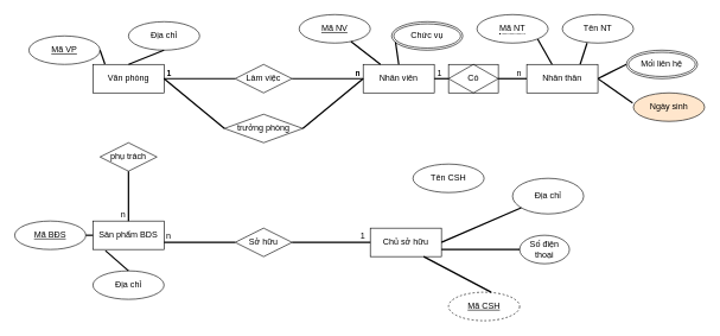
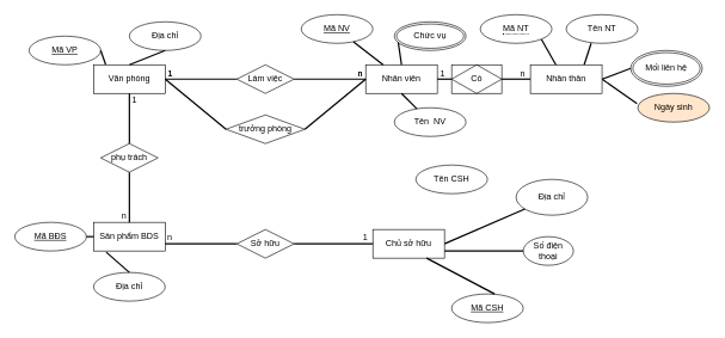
  <mxCell id="0" />
  <mxCell id="1" parent="0" />
  <mxCell id="2" value="Văn phòng" style="whiteSpace=wrap;html=1;align=center;" vertex="1" parent="1"><mxGeometry x="130" y="90" width="100" height="40" as="geometry" /></mxCell>
  <mxCell id="3" value="Nhân viên" style="whiteSpace=wrap;html=1;align=center;" vertex="1" parent="1"><mxGeometry x="510" y="90" width="100" height="40" as="geometry" /></mxCell>
  <mxCell id="4" value="Sản phẩm BDS" style="whiteSpace=wrap;html=1;align=center;" vertex="1" parent="1"><mxGeometry x="130" y="310" width="100" height="40" as="geometry" /></mxCell>
  <mxCell id="5" value="Chủ sở hữu" style="whiteSpace=wrap;html=1;align=center;" vertex="1" parent="1"><mxGeometry x="520" y="320" width="100" height="40" as="geometry" /></mxCell>
  <mxCell id="6" value="Mã VP" style="ellipse;whiteSpace=wrap;html=1;align=center;fontStyle=4;" vertex="1" parent="1"><mxGeometry x="40" y="50" width="100" height="40" as="geometry" /></mxCell>
  <mxCell id="7" value="Địa chỉ" style="ellipse;whiteSpace=wrap;html=1;align=center;" vertex="1" parent="1"><mxGeometry y="30" width="100" height="40" as="geometry" x="180" /></mxCell>
  <mxCell id="8" value="Mã NV" style="ellipse;whiteSpace=wrap;html=1;align=center;fontStyle=4;" vertex="1" parent="1"><mxGeometry x="420" width="100" height="40" as="geometry" y="20" /></mxCell>
+ <mxCell id="9" value="Tên&amp;nbsp; NV" style="ellipse;whiteSpace=wrap;html=1;align=center;" vertex="1" parent="1"><mxGeometry x="550" y="150" width="100" height="40" as="geometry" /></mxCell>
  <mxCell id="10" value="Tên NT" style="ellipse;whiteSpace=wrap;html=1;align=center;" vertex="1" parent="1"><mxGeometry x="790" width="100" height="40" as="geometry" y="20" /></mxCell>
  <mxCell id="11" value="Ngày sinh" style="ellipse;whiteSpace=wrap;html=1;align=center;fillColor=#ffe6cc;" vertex="1" parent="1"><mxGeometry x="890" y="130" width="100" height="40" as="geometry" /></mxCell>
  <mxCell id="12" value="Mã BĐS" style="ellipse;whiteSpace=wrap;html=1;align=center;fontStyle=4;" vertex="1" parent="1"><mxGeometry x="20" y="310" width="100" height="40" as="geometry" /></mxCell>
- <mxCell id="13" value="Mã CSH" style="ellipse;whiteSpace=wrap;html=1;align=center;fontStyle=4;dashed=1;" vertex="1" parent="1"><mxGeometry x="630" y="410" width="100" height="40" as="geometry" /></mxCell>
+ <mxCell id="13" value="Mã CSH" style="ellipse;whiteSpace=wrap;html=1;align=center;fontStyle=4;" vertex="1" parent="1"><mxGeometry x="630" y="410" width="100" height="40" as="geometry" /></mxCell>
  <mxCell id="14" value="Tên CSH" style="ellipse;whiteSpace=wrap;html=1;align=center;" vertex="1" parent="1"><mxGeometry x="580" y="230" width="100" height="40" as="geometry" /></mxCell>
  <mxCell id="15" value="Địa chỉ" style="ellipse;whiteSpace=wrap;html=1;align=center;" vertex="1" parent="1"><mxGeometry x="130" y="380" width="100" height="40" as="geometry" /></mxCell>
- <mxCell id="16" value="Mối liên hệ" style="ellipse;shape=doubleEllipse;margin=3;whiteSpace=wrap;html=1;align=center;" vertex="1" parent="1"><mxGeometry x="880" y="70" width="100" height="40" as="geometry" /></mxCell>
+ <mxCell id="16" value="Mối liên hệ" style="ellipse;shape=doubleEllipse;margin=3;whiteSpace=wrap;html=1;align=center;" vertex="1" parent="1"><mxGeometry x="880" y="70" width="100" height="50" as="geometry" /></mxCell>
  <mxCell id="17" value="" style="endArrow=none;html=1;rounded=0;strokeWidth=2;exitX=1;exitY=0.5;exitDx=0;exitDy=0;entryX=0.168;entryY=-0.01;entryDx=0;entryDy=0;entryPerimeter=0;" edge="1" parent="1" source="6" target="2"><mxGeometry relative="1" as="geometry"><mxPoint x="270" y="70" as="sourcePoint" /><mxPoint x="300" y="100" as="targetPoint" /></mxGeometry></mxCell>
  <mxCell id="18" value="" style="endArrow=none;html=1;rounded=0;strokeWidth=2;entryX=0.5;entryY=1;entryDx=0;entryDy=0;exitX=0.5;exitY=0;exitDx=0;exitDy=0;" edge="1" parent="1" source="2" target="7"><mxGeometry relative="1" as="geometry"><mxPoint x="310" y="70" as="sourcePoint" /><mxPoint x="335" y="90" as="targetPoint" /></mxGeometry></mxCell>
  <mxCell id="19" value="" style="endArrow=none;html=1;rounded=0;strokeWidth=2;" edge="1" parent="1" source="3" target="8"><mxGeometry relative="1" as="geometry"><mxPoint x="360" y="90" as="sourcePoint" /><mxPoint x="340" y="70" as="targetPoint" /></mxGeometry></mxCell>
  <mxCell id="20" value="" style="endArrow=none;html=1;rounded=0;strokeWidth=2;exitX=0.5;exitY=0;exitDx=0;exitDy=0;entryX=0;entryY=1;entryDx=0;entryDy=0;" edge="1" parent="1" source="3"><mxGeometry relative="1" as="geometry"><mxPoint x="540" y="90" as="sourcePoint" /><mxPoint x="554.854" y="54.226" as="targetPoint" /></mxGeometry></mxCell>
+ <mxCell id="21" value="" style="endArrow=none;html=1;rounded=0;strokeWidth=2;entryX=0.5;entryY=1;entryDx=0;entryDy=0;" edge="1" parent="1" source="9" target="3"><mxGeometry relative="1" as="geometry"><mxPoint x="570" y="90" as="sourcePoint" /><mxPoint x="564.645" y="64.142" as="targetPoint" /></mxGeometry></mxCell>
  <mxCell id="22" value="" style="endArrow=none;html=1;rounded=0;strokeWidth=2;exitX=0.365;exitY=0.04;exitDx=0;exitDy=0;entryX=1;entryY=1;entryDx=0;entryDy=0;exitPerimeter=0;" edge="1" parent="1"><mxGeometry relative="1" as="geometry"><mxPoint x="776.5" y="91.6" as="sourcePoint" /><mxPoint x="755.146" y="54.226" as="targetPoint" /></mxGeometry></mxCell>
  <mxCell id="23" value="" style="endArrow=none;html=1;rounded=0;strokeWidth=2;exitX=0.348;exitY=1;exitDx=0;exitDy=0;entryX=0.75;entryY=0;entryDx=0;entryDy=0;exitPerimeter=0;" edge="1" parent="1" source="10"><mxGeometry relative="1" as="geometry"><mxPoint x="590" y="110" as="sourcePoint" /><mxPoint x="815" y="90" as="targetPoint" /></mxGeometry></mxCell>
  <mxCell id="24" value="" style="endArrow=none;html=1;rounded=0;strokeWidth=2;exitX=0;exitY=0.5;exitDx=0;exitDy=0;entryX=1;entryY=0.5;entryDx=0;entryDy=0;" edge="1" parent="1" source="16"><mxGeometry relative="1" as="geometry"><mxPoint x="834.8" y="70" as="sourcePoint" /><mxPoint x="840" y="110" as="targetPoint" /></mxGeometry></mxCell>
  <mxCell id="25" value="" style="endArrow=none;html=1;rounded=0;strokeWidth=2;exitX=-0.012;exitY=0.35;exitDx=0;exitDy=0;exitPerimeter=0;entryX=1;entryY=0.5;entryDx=0;entryDy=0;" edge="1" parent="1" source="11"><mxGeometry relative="1" as="geometry"><mxPoint x="844.8" y="80" as="sourcePoint" /><mxPoint x="840" y="110" as="targetPoint" /></mxGeometry></mxCell>
  <mxCell id="26" value="" style="endArrow=none;html=1;rounded=0;strokeWidth=2;entryX=1;entryY=0.5;entryDx=0;entryDy=0;exitX=0;exitY=0.5;exitDx=0;exitDy=0;" edge="1" parent="1" source="4" target="12"><mxGeometry relative="1" as="geometry"><mxPoint x="360" y="90" as="sourcePoint" /><mxPoint x="340" y="70" as="targetPoint" /></mxGeometry></mxCell>
  <mxCell id="27" value="" style="endArrow=none;html=1;rounded=0;strokeWidth=2;entryX=0.5;entryY=0;entryDx=0;entryDy=0;exitX=0.176;exitY=1.04;exitDx=0;exitDy=0;exitPerimeter=0;" edge="1" parent="1" source="4" target="15"><mxGeometry relative="1" as="geometry"><mxPoint x="310" y="250" as="sourcePoint" /><mxPoint x="281.6" y="288.8" as="targetPoint" /></mxGeometry></mxCell>
  <mxCell id="28" value="Số điện thoại" style="ellipse;whiteSpace=wrap;html=1;align=center;" vertex="1" parent="1"><mxGeometry x="730" y="330" width="70" height="40" as="geometry" /></mxCell>
  <mxCell id="29" value="Địa chỉ" style="ellipse;whiteSpace=wrap;html=1;align=center;" vertex="1" parent="1"><mxGeometry x="720" y="250" width="100" height="50" as="geometry" /></mxCell>
  <mxCell id="30" value="" style="endArrow=none;html=1;rounded=0;strokeWidth=2;entryX=1;entryY=0.5;entryDx=0;entryDy=0;" edge="1" parent="1" source="29" target="5"><mxGeometry relative="1" as="geometry"><mxPoint x="610" y="210" as="sourcePoint" /><mxPoint x="600" y="230" as="targetPoint" /></mxGeometry></mxCell>
  <mxCell id="31" value="" style="endArrow=none;html=1;rounded=0;strokeWidth=2;entryX=1;entryY=0.75;entryDx=0;entryDy=0;" edge="1" parent="1" source="28" target="5"><mxGeometry relative="1" as="geometry"><mxPoint x="620" y="220" as="sourcePoint" /><mxPoint x="630" y="250" as="targetPoint" /></mxGeometry></mxCell>
  <mxCell id="32" value="" style="endArrow=none;html=1;rounded=0;strokeWidth=2;exitX=0.75;exitY=1;exitDx=0;exitDy=0;entryX=0.6;entryY=0;entryDx=0;entryDy=0;entryPerimeter=0;" edge="1" parent="1" source="5" target="13"><mxGeometry relative="1" as="geometry"><mxPoint x="630" y="230" as="sourcePoint" /><mxPoint x="620" y="250" as="targetPoint" /></mxGeometry></mxCell>
  <mxCell id="33" value="Làm việc" style="shape=rhombus;perimeter=rhombusPerimeter;whiteSpace=wrap;html=1;align=center;" vertex="1" parent="1"><mxGeometry x="330" y="90" width="80" height="40" as="geometry" /></mxCell>
  <mxCell id="34" value="" style="endArrow=none;html=1;rounded=0;strokeWidth=2;entryX=1;entryY=0.5;entryDx=0;entryDy=0;" edge="1" parent="1" source="33" target="2"><mxGeometry relative="1" as="geometry"><mxPoint x="520" y="180" as="sourcePoint" /><mxPoint x="680" y="180" as="targetPoint" /></mxGeometry></mxCell>
  <mxCell id="35" value="1" style="resizable=0;html=1;align=right;verticalAlign=bottom;" connectable="0" vertex="1" parent="34"><mxGeometry x="1" relative="1" as="geometry"><mxPoint x="11" as="offset" /></mxGeometry></mxCell>
  <mxCell id="36" value="" style="endArrow=none;html=1;rounded=0;strokeWidth=2;entryX=0;entryY=0.5;entryDx=0;entryDy=0;exitX=1;exitY=0.5;exitDx=0;exitDy=0;" edge="1" parent="1" source="33" target="3"><mxGeometry relative="1" as="geometry"><mxPoint x="340" y="120" as="sourcePoint" /><mxPoint x="270" y="120" as="targetPoint" /></mxGeometry></mxCell>
  <mxCell id="37" value="n" style="resizable=0;html=1;align=right;verticalAlign=bottom;" connectable="0" vertex="1" parent="36"><mxGeometry x="1" relative="1" as="geometry"><mxPoint x="-4" as="offset" /></mxGeometry></mxCell>
  <mxCell id="38" value="trưởng phòng" style="shape=rhombus;perimeter=rhombusPerimeter;whiteSpace=wrap;html=1;align=center;" vertex="1" parent="1"><mxGeometry x="315" y="160" width="110" height="40" as="geometry" /></mxCell>
  <mxCell id="39" value="" style="endArrow=none;html=1;rounded=0;strokeWidth=2;entryX=1;entryY=0.5;entryDx=0;entryDy=0;exitX=0;exitY=0.5;exitDx=0;exitDy=0;" edge="1" parent="1" source="38" target="2"><mxGeometry relative="1" as="geometry"><mxPoint x="520" y="230" as="sourcePoint" /><mxPoint x="260" y="160" as="targetPoint" /></mxGeometry></mxCell>
  <mxCell id="40" value="1" style="resizable=0;html=1;align=right;verticalAlign=bottom;" connectable="0" vertex="1" parent="39"><mxGeometry x="1" relative="1" as="geometry"><mxPoint x="11" as="offset" /></mxGeometry></mxCell>
  <mxCell id="41" value="" style="endArrow=none;html=1;rounded=0;strokeWidth=2;entryX=0;entryY=0.5;entryDx=0;entryDy=0;exitX=1;exitY=0.5;exitDx=0;exitDy=0;" edge="1" parent="1" source="38" target="3"><mxGeometry relative="1" as="geometry"><mxPoint x="340" y="170" as="sourcePoint" /><mxPoint x="510" y="160" as="targetPoint" /></mxGeometry></mxCell>
  <mxCell id="42" value="n" style="resizable=0;html=1;align=right;verticalAlign=bottom;" connectable="0" vertex="1" parent="41"><mxGeometry x="1" relative="1" as="geometry"><mxPoint x="-4" as="offset" /></mxGeometry></mxCell>
  <mxCell id="43" value="phụ trách" style="shape=rhombus;perimeter=rhombusPerimeter;whiteSpace=wrap;html=1;align=center;" vertex="1" parent="1"><mxGeometry x="140" y="200" width="80" height="40" as="geometry" /></mxCell>
+ <mxCell id="44" value="" style="endArrow=none;html=1;rounded=0;strokeWidth=2;entryX=0.5;entryY=1;entryDx=0;entryDy=0;exitX=0.5;exitY=0;exitDx=0;exitDy=0;" edge="1" parent="1" source="43" target="2"><mxGeometry relative="1" as="geometry"><mxPoint x="360" y="290" as="sourcePoint" /><mxPoint x="100" y="220" as="targetPoint" /></mxGeometry></mxCell>
+ <mxCell id="45" value="1" style="resizable=0;html=1;align=right;verticalAlign=bottom;" connectable="0" vertex="1" parent="44"><mxGeometry x="1" relative="1" as="geometry"><mxPoint x="11" y="18" as="offset" /></mxGeometry></mxCell>
  <mxCell id="46" value="" style="endArrow=none;html=1;rounded=0;strokeWidth=2;exitX=0.5;exitY=1;exitDx=0;exitDy=0;" edge="1" parent="1" source="43" target="4"><mxGeometry relative="1" as="geometry"><mxPoint y="230" as="sourcePoint" x="180" /><mxPoint x="350" y="220" as="targetPoint" /></mxGeometry></mxCell>
  <mxCell id="47" value="n" style="resizable=0;html=1;align=right;verticalAlign=bottom;" connectable="0" vertex="1" parent="46"><mxGeometry x="1" relative="1" as="geometry"><mxPoint x="-4" as="offset" /></mxGeometry></mxCell>
  <mxCell id="48" value="Sở hữu" style="shape=rhombus;perimeter=rhombusPerimeter;whiteSpace=wrap;html=1;align=center;" vertex="1" parent="1"><mxGeometry x="330" y="320" width="80" height="40" as="geometry" /></mxCell>
  <mxCell id="49" value="" style="endArrow=none;html=1;rounded=0;strokeWidth=2;entryX=0;entryY=0.5;entryDx=0;entryDy=0;exitX=1;exitY=0.5;exitDx=0;exitDy=0;" edge="1" parent="1" source="48" target="5"><mxGeometry relative="1" as="geometry"><mxPoint x="440" y="340" as="sourcePoint" /><mxPoint x="280" y="410" as="targetPoint" /></mxGeometry></mxCell>
  <mxCell id="50" value="1" style="resizable=0;html=1;align=right;verticalAlign=bottom;" connectable="0" vertex="1" parent="49"><mxGeometry x="1" relative="1" as="geometry"><mxPoint x="-7" as="offset" /></mxGeometry></mxCell>
  <mxCell id="51" value="" style="endArrow=none;html=1;rounded=0;strokeWidth=2;entryX=1;entryY=0.75;entryDx=0;entryDy=0;exitX=0;exitY=0.5;exitDx=0;exitDy=0;" edge="1" parent="1" source="48" target="4"><mxGeometry relative="1" as="geometry"><mxPoint x="360" y="420" as="sourcePoint" /><mxPoint x="530" y="410" as="targetPoint" /></mxGeometry></mxCell>
  <mxCell id="52" value="n" style="resizable=0;html=1;align=right;verticalAlign=bottom;" connectable="0" vertex="1" parent="51"><mxGeometry x="1" relative="1" as="geometry"><mxPoint x="10" as="offset" /></mxGeometry></mxCell>
  <mxCell id="53" value="" style="endArrow=none;html=1;rounded=0;strokeWidth=2;exitX=0;exitY=0.5;exitDx=0;exitDy=0;entryX=1;entryY=0.5;entryDx=0;entryDy=0;" edge="1" parent="1" target="3"><mxGeometry relative="1" as="geometry"><mxPoint x="630" y="110" as="sourcePoint" /><mxPoint x="610" y="113" as="targetPoint" /></mxGeometry></mxCell>
  <mxCell id="54" value="1" style="resizable=0;html=1;align=right;verticalAlign=bottom;" connectable="0" vertex="1" parent="53"><mxGeometry x="1" relative="1" as="geometry"><mxPoint x="11" as="offset" /></mxGeometry></mxCell>
  <mxCell id="55" value="Chức vụ" style="ellipse;shape=doubleEllipse;margin=3;whiteSpace=wrap;html=1;align=center;" vertex="1" parent="1"><mxGeometry x="550" y="30" width="100" height="40" as="geometry" /></mxCell>
  <mxCell id="56" value="&lt;span style=&quot;border-bottom: 1px dotted&quot;&gt;Mã NT&lt;/span&gt;" style="ellipse;whiteSpace=wrap;html=1;align=center;" vertex="1" parent="1"><mxGeometry x="670" width="100" height="40" as="geometry" y="20" /></mxCell>
  <mxCell id="57" value="Có" style="shape=associativeEntity;whiteSpace=wrap;html=1;align=center;" vertex="1" parent="1"><mxGeometry x="630" y="90" width="70" height="40" as="geometry" /></mxCell>
  <mxCell id="58" value="" style="endArrow=none;html=1;rounded=0;strokeWidth=2;entryX=0;entryY=0.5;entryDx=0;entryDy=0;exitX=1;exitY=0.5;exitDx=0;exitDy=0;" edge="1" parent="1" source="57"><mxGeometry relative="1" as="geometry"><mxPoint x="420" y="350" as="sourcePoint" /><mxPoint x="740" y="110" as="targetPoint" /></mxGeometry></mxCell>
  <mxCell id="59" value="n" style="resizable=0;html=1;align=right;verticalAlign=bottom;" connectable="0" vertex="1" parent="58"><mxGeometry x="1" relative="1" as="geometry"><mxPoint x="-7" as="offset" /></mxGeometry></mxCell>
  <mxCell id="60" value="Nhân thân" style="whiteSpace=wrap;html=1;align=center;" vertex="1" parent="1"><mxGeometry x="740" y="90" width="100" height="40" as="geometry" /></mxCell>
